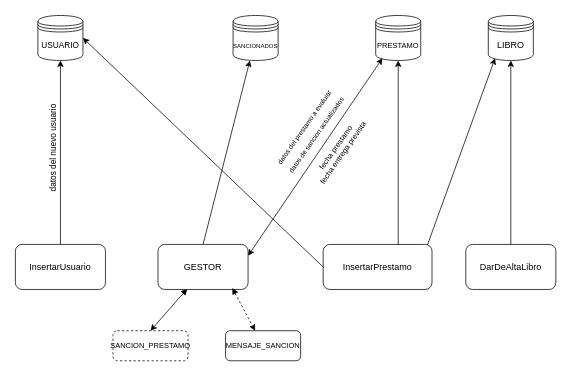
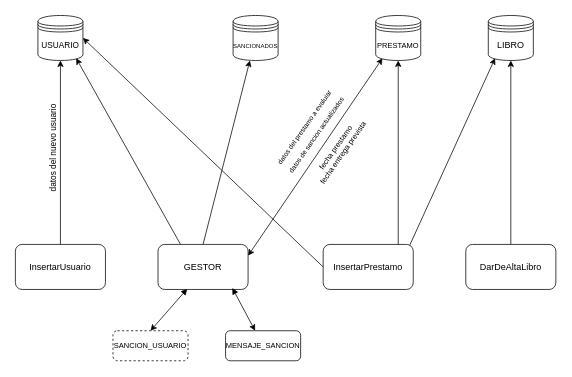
  <mxCell id="0" />
  <mxCell id="1" parent="0" />
  <mxCell id="2" value="&lt;font style=&quot;font-size: 11px;&quot;&gt;USUARIO&lt;/font&gt;" style="shape=datastore;whiteSpace=wrap;html=1;" vertex="1" parent="1"><mxGeometry x="50" y="20" width="60" height="60" as="geometry" /></mxCell>
  <mxCell id="3" value="LIBRO" style="shape=datastore;whiteSpace=wrap;html=1;" vertex="1" parent="1"><mxGeometry x="650" y="20" width="60" height="60" as="geometry" /></mxCell>
  <mxCell id="4" value="&lt;font style=&quot;font-size: 10px;&quot;&gt;PRESTAMO&lt;/font&gt;" style="shape=datastore;whiteSpace=wrap;html=1;" vertex="1" parent="1"><mxGeometry x="500" y="20" width="60" height="60" as="geometry" /></mxCell>
  <mxCell id="5" value="&lt;font style=&quot;font-size: 8px;&quot;&gt;SANCIONADOS&lt;/font&gt;" style="shape=datastore;whiteSpace=wrap;html=1;" vertex="1" parent="1"><mxGeometry x="310" y="20" width="60" height="60" as="geometry" /></mxCell>
  <mxCell id="6" value="" style="edgeStyle=orthogonalEdgeStyle;rounded=0;orthogonalLoop=1;jettySize=auto;html=1;" edge="1" parent="1" source="8" target="2"><mxGeometry relative="1" as="geometry" /></mxCell>
  <mxCell id="7" value="datos del nuevo usuario" style="edgeLabel;html=1;align=center;verticalAlign=middle;resizable=0;points=[];rotation=-90;" vertex="1" connectable="0" parent="6"><mxGeometry x="0.037" y="2" relative="1" as="geometry"><mxPoint x="-8" as="offset" /></mxGeometry></mxCell>
  <mxCell id="8" value="InsertarUsuario" style="rounded=1;whiteSpace=wrap;html=1;" vertex="1" parent="1"><mxGeometry x="20" y="325" width="120" height="60" as="geometry" /></mxCell>
  <mxCell id="9" value="" style="edgeStyle=orthogonalEdgeStyle;rounded=0;orthogonalLoop=1;jettySize=auto;html=1;" edge="1" parent="1" source="10" target="3"><mxGeometry relative="1" as="geometry" /></mxCell>
  <mxCell id="10" value="DarDeAltaLibro" style="rounded=1;whiteSpace=wrap;html=1;" vertex="1" parent="1"><mxGeometry x="620" y="325" width="120" height="60" as="geometry" /></mxCell>
  <mxCell id="11" value="" style="edgeStyle=orthogonalEdgeStyle;rounded=0;orthogonalLoop=1;jettySize=auto;html=1;entryX=0.5;entryY=1;entryDx=0;entryDy=0;exitX=0.858;exitY=0.017;exitDx=0;exitDy=0;exitPerimeter=0;" edge="1" parent="1" source="23" target="4"><mxGeometry relative="1" as="geometry"><mxPoint x="520" y="320" as="sourcePoint" /><Array as="points"><mxPoint x="530" y="326" /></Array></mxGeometry></mxCell>
- <mxCell id="12" value="&lt;font style=&quot;font-size: 10px;&quot;&gt;SANCION_PRESTAMO&lt;/font&gt;" style="rounded=1;whiteSpace=wrap;html=1;dashed=1;" vertex="1" parent="1"><mxGeometry x="150" y="440" width="100" height="40" as="geometry" /></mxCell>
+ <mxCell id="12" value="&lt;font style=&quot;font-size: 10px;&quot;&gt;SANCION_USUARIO&lt;/font&gt;" style="rounded=1;whiteSpace=wrap;html=1;dashed=1;" vertex="1" parent="1"><mxGeometry x="150" y="440" width="100" height="40" as="geometry" /></mxCell>
  <mxCell id="13" value="&lt;span style=&quot;font-size: 10px;&quot;&gt;MENSAJE_SANCION&lt;/span&gt;" style="rounded=1;whiteSpace=wrap;html=1;dashed=0;" vertex="1" parent="1"><mxGeometry x="300" y="440" width="100" height="40" as="geometry" /></mxCell>
  <mxCell id="14" value="" style="endArrow=classic;html=1;rounded=0;entryX=0.15;entryY=0.95;entryDx=0;entryDy=0;entryPerimeter=0;exitX=0.95;exitY=0.067;exitDx=0;exitDy=0;exitPerimeter=0;" edge="1" parent="1" source="23" target="3"><mxGeometry width="50" height="50" relative="1" as="geometry"><mxPoint x="550" y="320" as="sourcePoint" /><mxPoint x="450" y="270" as="targetPoint" /></mxGeometry></mxCell>
  <mxCell id="15" value="" style="endArrow=classic;html=1;rounded=0;exitX=1;exitY=0.25;exitDx=0;exitDy=0;entryX=0.15;entryY=0.95;entryDx=0;entryDy=0;entryPerimeter=0;startArrow=classic;startFill=1;" edge="1" parent="1" source="22" target="4"><mxGeometry width="50" height="50" relative="1" as="geometry"><mxPoint x="400" y="320" as="sourcePoint" /><mxPoint x="450" y="270" as="targetPoint" /></mxGeometry></mxCell>
  <mxCell id="16" value="datos del prestamo a evaluiar" style="edgeLabel;html=1;align=center;verticalAlign=middle;resizable=0;points=[];rotation=-55;fontSize=9;" vertex="1" connectable="0" parent="15"><mxGeometry x="0.001" y="2" relative="1" as="geometry"><mxPoint x="-13" y="-37" as="offset" /></mxGeometry></mxCell>
  <mxCell id="17" value="datos de sancion actualizados" style="edgeLabel;html=1;align=center;verticalAlign=middle;resizable=0;points=[];rotation=-55;fontSize=9;" vertex="1" connectable="0" parent="15"><mxGeometry x="-0.175" y="-2" relative="1" as="geometry"><mxPoint x="15" y="-53" as="offset" /></mxGeometry></mxCell>
  <mxCell id="18" value="fecha prestamo&lt;div&gt;fecha entrega prevista&lt;/div&gt;" style="edgeLabel;html=1;align=center;verticalAlign=middle;resizable=0;points=[];rotation=-55;fontSize=10;" vertex="1" connectable="0" parent="15"><mxGeometry x="0.077" relative="1" as="geometry"><mxPoint x="24" y="1" as="offset" /></mxGeometry></mxCell>
  <mxCell id="19" value="" style="endArrow=classic;html=1;rounded=0;exitX=0.5;exitY=0;exitDx=0;exitDy=0;" edge="1" parent="1" source="22" target="5"><mxGeometry width="50" height="50" relative="1" as="geometry"><mxPoint x="400" y="320" as="sourcePoint" /><mxPoint x="450" y="270" as="targetPoint" /></mxGeometry></mxCell>
+ <mxCell id="20" value="" style="endArrow=classic;html=1;rounded=0;entryX=0.85;entryY=0.95;entryDx=0;entryDy=0;entryPerimeter=0;exitX=0.25;exitY=0;exitDx=0;exitDy=0;" edge="1" parent="1" source="22" target="2"><mxGeometry width="50" height="50" relative="1" as="geometry"><mxPoint x="290" y="160" as="sourcePoint" /><mxPoint x="450" y="270" as="targetPoint" /></mxGeometry></mxCell>
  <mxCell id="21" value="" style="endArrow=classic;html=1;rounded=0;exitX=0.325;exitY=0.983;exitDx=0;exitDy=0;exitPerimeter=0;entryX=0.5;entryY=0;entryDx=0;entryDy=0;startArrow=block;startFill=1;" edge="1" parent="1" source="22" target="12"><mxGeometry width="50" height="50" relative="1" as="geometry"><mxPoint x="400" y="320" as="sourcePoint" /><mxPoint x="450" y="270" as="targetPoint" /></mxGeometry></mxCell>
  <mxCell id="22" value="GESTOR" style="rounded=1;whiteSpace=wrap;html=1;" vertex="1" parent="1"><mxGeometry x="210" y="325" width="120" height="60" as="geometry" /></mxCell>
- <mxCell id="23" value="InsertarPrestamo" style="rounded=1;whiteSpace=wrap;html=1;" vertex="1" parent="1"><mxGeometry x="430" y="325" width="145" height="60" as="geometry" /></mxCell>
- <mxCell id="24" value="" style="endArrow=classic;html=1;rounded=0;exitX=0.825;exitY=0.967;exitDx=0;exitDy=0;exitPerimeter=0;startArrow=block;startFill=1;dashed=1;" edge="1" parent="1" source="22" target="13"><mxGeometry width="50" height="50" relative="1" as="geometry"><mxPoint x="400" y="320" as="sourcePoint" /><mxPoint x="450" y="270" as="targetPoint" /></mxGeometry></mxCell>
+ <mxCell id="23" value="InsertarPrestamo" style="rounded=1;whiteSpace=wrap;html=1;" vertex="1" parent="1"><mxGeometry x="430" y="325" width="120" height="60" as="geometry" /></mxCell>
+ <mxCell id="24" value="" style="endArrow=classic;html=1;rounded=0;exitX=0.825;exitY=0.967;exitDx=0;exitDy=0;exitPerimeter=0;startArrow=block;startFill=1;" edge="1" parent="1" source="22" target="13"><mxGeometry width="50" height="50" relative="1" as="geometry"><mxPoint x="400" y="320" as="sourcePoint" /><mxPoint x="450" y="270" as="targetPoint" /></mxGeometry></mxCell>
  <mxCell id="25" value="" style="endArrow=classic;html=1;rounded=0;exitX=0;exitY=0.5;exitDx=0;exitDy=0;entryX=1;entryY=0.5;entryDx=0;entryDy=0;" edge="1" parent="1" source="23" target="2"><mxGeometry width="50" height="50" relative="1" as="geometry"><mxPoint x="400" y="320" as="sourcePoint" /><mxPoint x="120" y="50" as="targetPoint" /></mxGeometry></mxCell>
